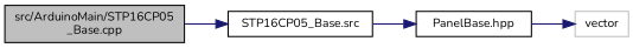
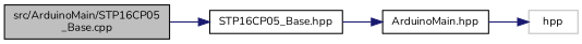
  digraph {
    fontname=Nunito
    rankdir=LR
    node [color=black fillcolor=white fontname=Nunito fontsize=10 shape=record style=filled]
    edge [color=midnightblue fontname=Nunito fontsize=10 labelfontname=Helvetica labelfontsize=10 style=solid]
    n1 [fillcolor=grey75 fontcolor=black height=0.2 label="src/ArduinoMain/STP16CP05\l_Base.cpp" width=0.4]
-   n2 [height=0.2 label="STP16CP05_Base.src" width=0.4]
-   n3 [height=0.2 label="PanelBase.hpp" width=0.4]
-   n4 [color=grey75 height=0.2 label=vector width=0.4]
+   n2 [height=0.2 label="STP16CP05_Base.hpp" width=0.4]
+   n3 [height=0.2 label="ArduinoMain.hpp" width=0.4]
+   n4 [color=grey75 height=0.2 label=hpp width=0.4]
    n1 -> n2
    n2 -> n3
    n3 -> n4
  }
